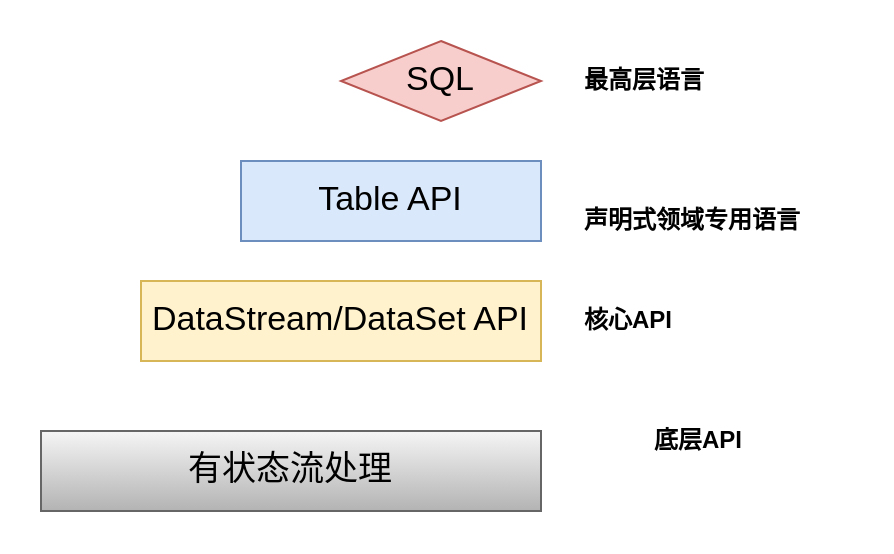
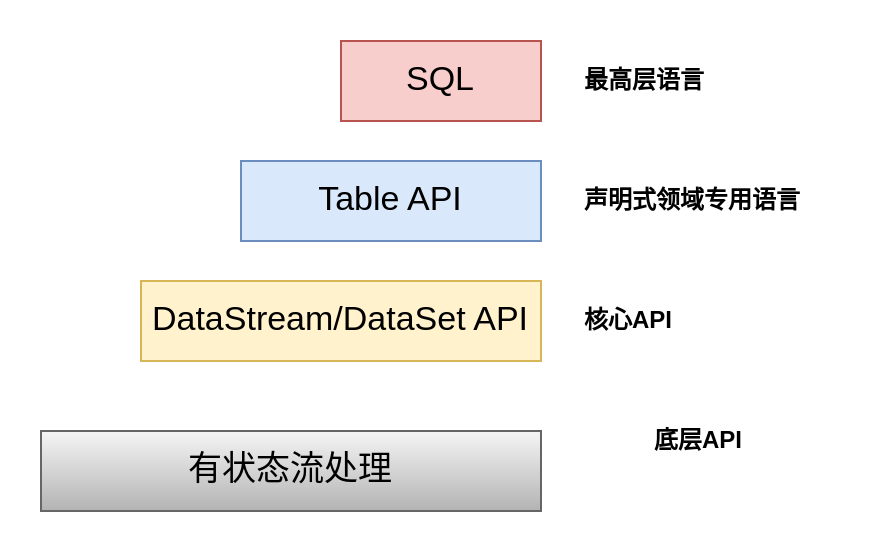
  <mxCell id="0" />
  <mxCell id="1" parent="0" />
- <mxCell id="2" value="SQL" style="rhombus;whiteSpace=wrap;html=1;fontSize=17;fillColor=#f8cecc;strokeColor=#b85450;" vertex="1" parent="1"><mxGeometry x="170" y="20" width="100" height="40" as="geometry" /></mxCell>
+ <mxCell id="2" value="SQL" style="rounded=0;whiteSpace=wrap;html=1;fontSize=17;fillColor=#f8cecc;strokeColor=#b85450;" vertex="1" parent="1"><mxGeometry x="170" y="20" width="100" height="40" as="geometry" /></mxCell>
  <mxCell id="3" value="Table API" style="rounded=0;whiteSpace=wrap;html=1;fontSize=17;fillColor=#dae8fc;strokeColor=#6c8ebf;" vertex="1" parent="1"><mxGeometry x="120" y="80" width="150" height="40" as="geometry" /></mxCell>
  <mxCell id="4" value="DataStream/DataSet API" style="rounded=0;whiteSpace=wrap;html=1;fontSize=17;fillColor=#fff2cc;strokeColor=#d6b656;" vertex="1" parent="1"><mxGeometry x="70" y="140" width="200" height="40" as="geometry" /></mxCell>
  <mxCell id="5" value="有状态流处理" style="rounded=0;whiteSpace=wrap;html=1;fontSize=17;fillColor=#f5f5f5;strokeColor=#666666;gradientColor=#b3b3b3;" vertex="1" parent="1"><mxGeometry x="20" y="215" width="250" height="40" as="geometry" /></mxCell>
  <mxCell id="6" value="最高层语言" style="rounded=0;whiteSpace=wrap;html=1;align=left;fontStyle=1;fillColor=none;strokeColor=none;" vertex="1" parent="1"><mxGeometry x="290" y="20" width="100" height="40" as="geometry" /></mxCell>
- <mxCell id="7" value="声明式领域专用语言" style="rounded=0;whiteSpace=wrap;html=1;align=left;fontStyle=1;fillColor=none;strokeColor=none;" vertex="1" parent="1"><mxGeometry x="290" y="90" width="120" height="40" as="geometry" /></mxCell>
+ <mxCell id="7" value="声明式领域专用语言" style="rounded=0;whiteSpace=wrap;html=1;align=left;fontStyle=1;fillColor=none;strokeColor=none;" vertex="1" parent="1"><mxGeometry x="290" y="80" width="120" height="40" as="geometry" /></mxCell>
  <mxCell id="8" value="核心API" style="rounded=0;whiteSpace=wrap;html=1;align=left;fontStyle=1;fillColor=none;strokeColor=none;" vertex="1" parent="1"><mxGeometry x="290" y="140" width="100" height="40" as="geometry" /></mxCell>
  <mxCell id="9" value="底层API" style="rounded=0;whiteSpace=wrap;html=1;align=left;fontStyle=1;fillColor=none;strokeColor=none;" vertex="1" parent="1"><mxGeometry x="325" y="200" width="100" height="40" as="geometry" /></mxCell>
